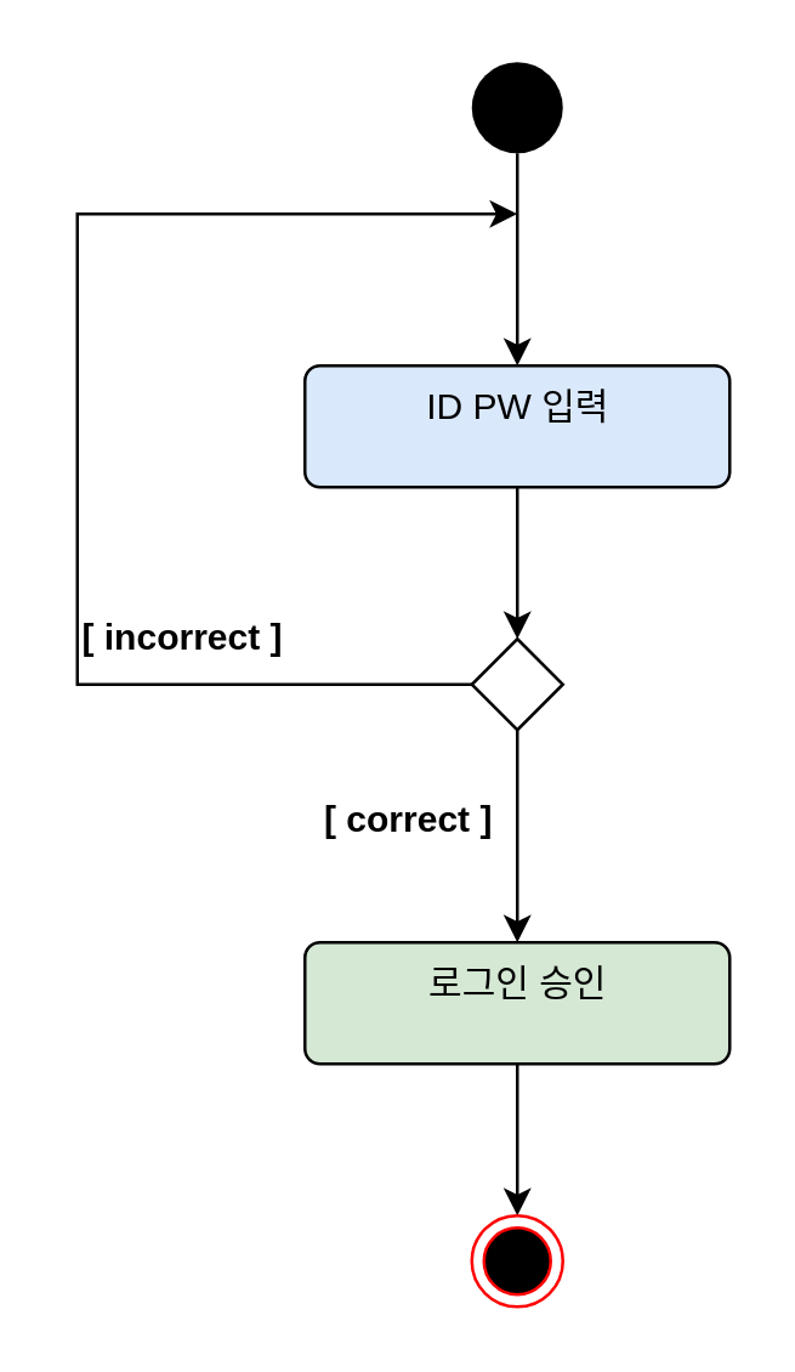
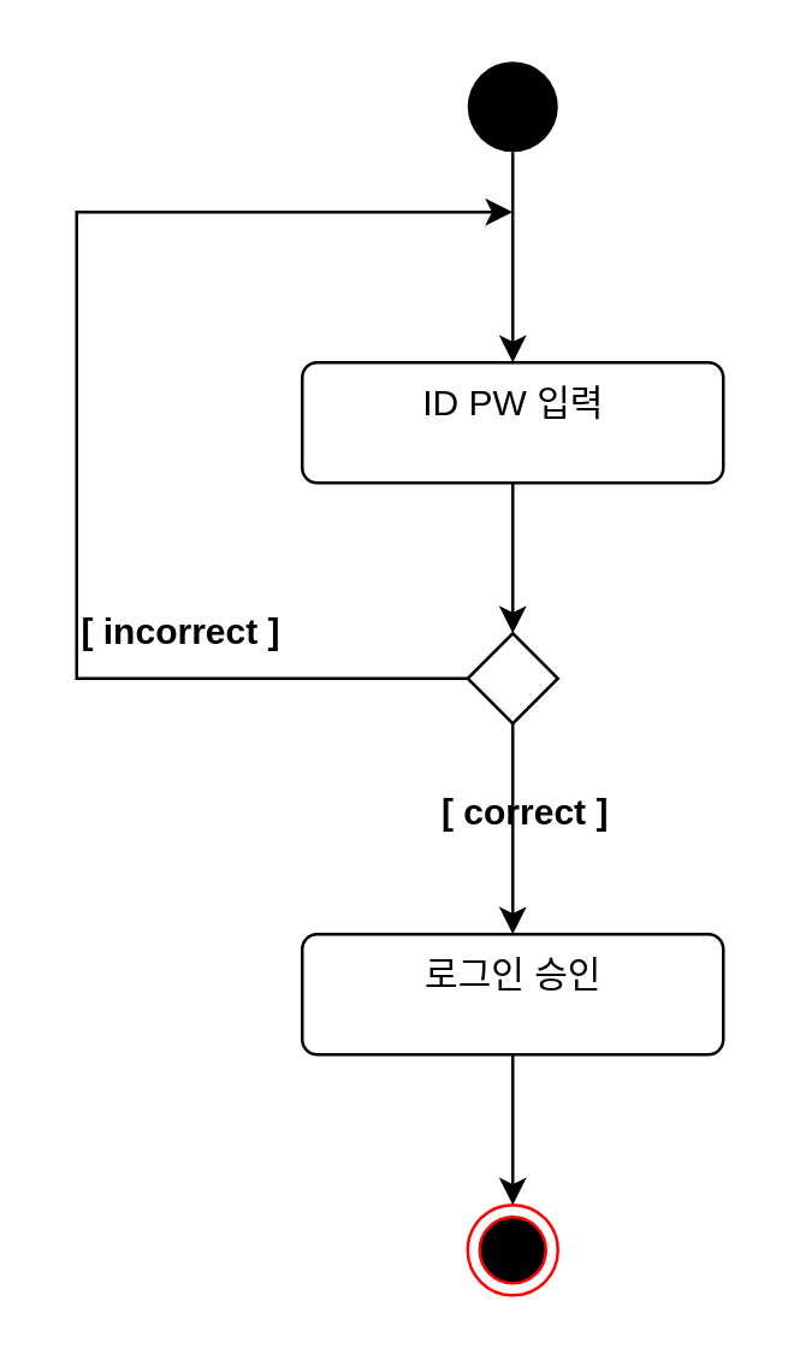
  <mxCell id="0" />
  <mxCell id="1" parent="0" />
  <mxCell id="2" style="edgeStyle=orthogonalEdgeStyle;rounded=0;orthogonalLoop=1;jettySize=auto;html=1;entryX=0.5;entryY=0;entryDx=0;entryDy=0;" edge="1" parent="1" source="3" target="5"><mxGeometry relative="1" as="geometry" /></mxCell>
  <mxCell id="3" value="" style="ellipse;fillColor=#000000;strokeColor=none;" vertex="1" parent="1"><mxGeometry x="155" y="20" width="30" height="30" as="geometry" /></mxCell>
  <mxCell id="4" style="edgeStyle=orthogonalEdgeStyle;rounded=0;orthogonalLoop=1;jettySize=auto;html=1;entryX=0.5;entryY=0;entryDx=0;entryDy=0;" edge="1" parent="1" source="5" target="10"><mxGeometry relative="1" as="geometry" /></mxCell>
- <mxCell id="5" value="ID PW 입력" style="html=1;align=center;verticalAlign=top;rounded=1;absoluteArcSize=1;arcSize=10;dashed=0;fillColor=#dae8fc;" vertex="1" parent="1"><mxGeometry x="100" y="120" width="140" height="40" as="geometry" /></mxCell>
+ <mxCell id="5" value="ID PW 입력" style="html=1;align=center;verticalAlign=top;rounded=1;absoluteArcSize=1;arcSize=10;dashed=0;" vertex="1" parent="1"><mxGeometry x="100" y="120" width="140" height="40" as="geometry" /></mxCell>
  <mxCell id="6" style="edgeStyle=orthogonalEdgeStyle;rounded=0;orthogonalLoop=1;jettySize=auto;html=1;entryX=0.5;entryY=0;entryDx=0;entryDy=0;" edge="1" parent="1" source="7" target="13"><mxGeometry relative="1" as="geometry" /></mxCell>
- <mxCell id="7" value="로그인 승인" style="html=1;align=center;verticalAlign=top;rounded=1;absoluteArcSize=1;arcSize=10;dashed=0;fillColor=#d5e8d4;" vertex="1" parent="1"><mxGeometry x="100" y="310" width="140" height="40" as="geometry" /></mxCell>
+ <mxCell id="7" value="로그인 승인" style="html=1;align=center;verticalAlign=top;rounded=1;absoluteArcSize=1;arcSize=10;dashed=0;" vertex="1" parent="1"><mxGeometry x="100" y="310" width="140" height="40" as="geometry" /></mxCell>
  <mxCell id="8" style="edgeStyle=orthogonalEdgeStyle;rounded=0;orthogonalLoop=1;jettySize=auto;html=1;" edge="1" parent="1" source="10"><mxGeometry relative="1" as="geometry"><mxPoint x="170" y="70" as="targetPoint" /><Array as="points"><mxPoint x="25" y="225" /></Array></mxGeometry></mxCell>
  <mxCell id="9" style="edgeStyle=orthogonalEdgeStyle;rounded=0;orthogonalLoop=1;jettySize=auto;html=1;entryX=0.5;entryY=0;entryDx=0;entryDy=0;" edge="1" parent="1" source="10" target="7"><mxGeometry relative="1" as="geometry" /></mxCell>
  <mxCell id="10" value="" style="rhombus;" vertex="1" parent="1"><mxGeometry x="155" y="210" width="30" height="30" as="geometry" /></mxCell>
  <mxCell id="11" value="&lt;b&gt;[ incorrect ]&lt;/b&gt;" style="text;html=1;strokeColor=none;fillColor=none;align=center;verticalAlign=middle;whiteSpace=wrap;rounded=0;" vertex="1" parent="1"><mxGeometry x="20" y="200" width="80" height="20" as="geometry" /></mxCell>
- <mxCell id="12" value="&lt;b&gt;[ correct ]&lt;/b&gt;" style="text;html=1;strokeColor=none;fillColor=none;align=center;verticalAlign=middle;whiteSpace=wrap;rounded=0;" vertex="1" parent="1"><mxGeometry x="102.5" y="260" width="62.5" height="20" as="geometry" /></mxCell>
+ <mxCell id="12" value="&lt;b&gt;[ correct ]&lt;/b&gt;" style="text;html=1;strokeColor=none;fillColor=none;align=center;verticalAlign=middle;whiteSpace=wrap;rounded=0;" vertex="1" parent="1"><mxGeometry x="142.5" y="260" width="62.5" height="20" as="geometry" /></mxCell>
  <mxCell id="13" value="" style="ellipse;html=1;shape=endState;fillColor=#000000;strokeColor=#ff0000;" vertex="1" parent="1"><mxGeometry x="155" y="400" width="30" height="30" as="geometry" /></mxCell>
